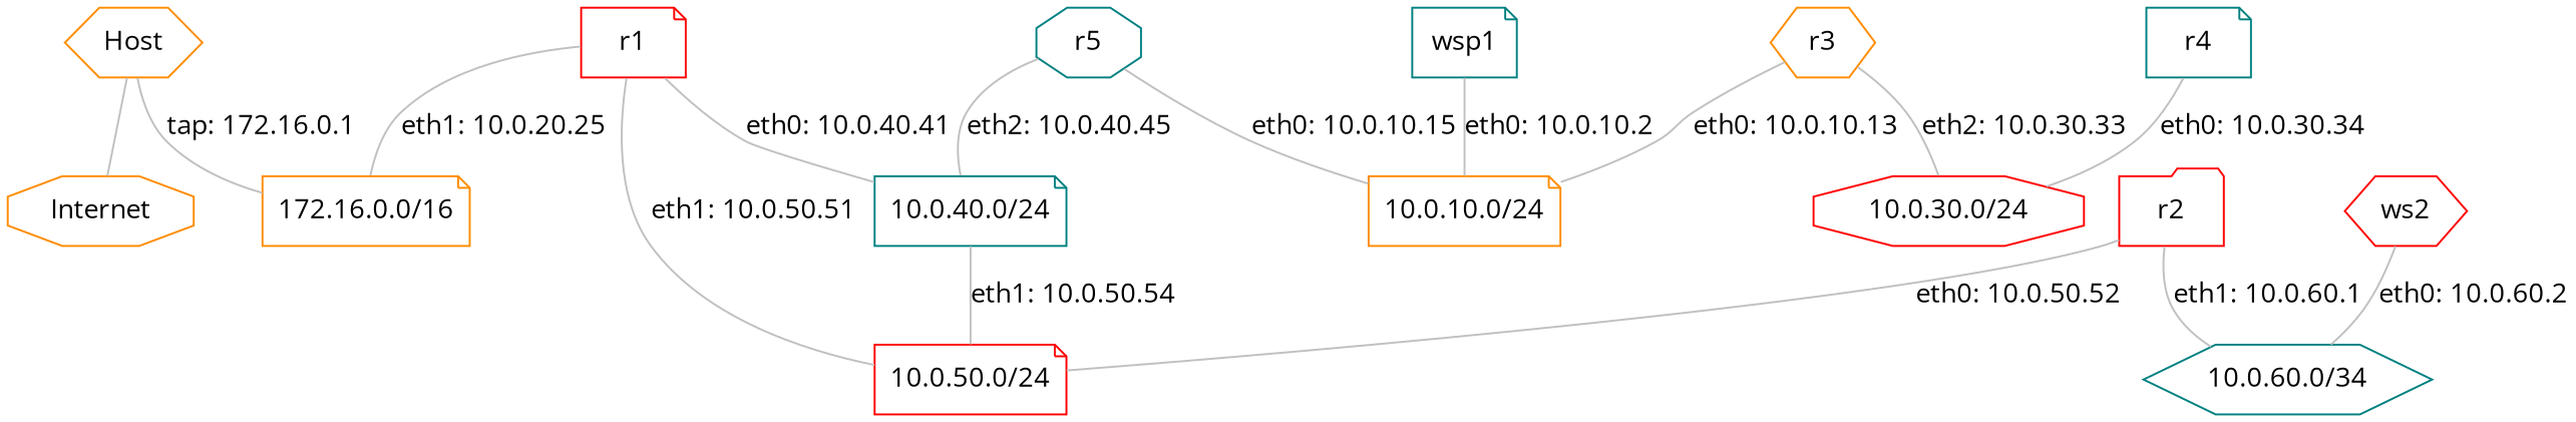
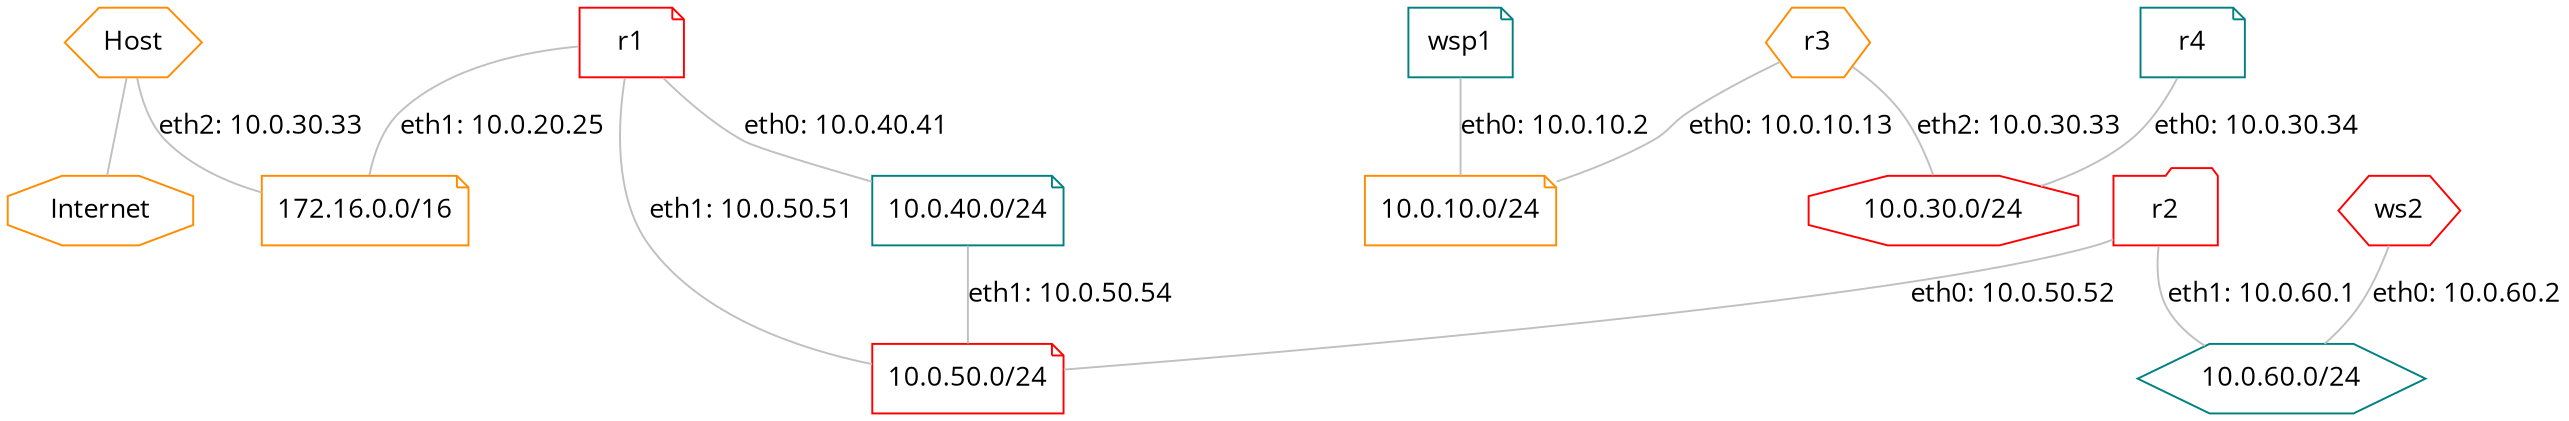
  graph {
    fontname="Open Sans"
    node [color=darkorange fontname="Open Sans" shape=note]
    edge [color=gray fontname="Open Sans"]
    Host [shape=hexagon]
    n2 [label="172.16.0.0/16"]
    n3 [label=Internet shape=octagon]
    r1 [color=red]
    n5 [color=red label="10.0.50.0/24"]
    n6 [color=teal label="10.0.40.0/24"]
    r2 [color=red shape=folder]
-   n8 [color=teal label="10.0.60.0/34" shape=hexagon]
+   n8 [color=teal label="10.0.60.0/24" shape=hexagon]
    r3 [shape=hexagon]
    n10 [color=red label="10.0.30.0/24" shape=octagon]
    n11 [label="10.0.10.0/24"]
    r4 [color=teal]
-   r5 [color=teal shape=octagon]
    ws2 [color=red shape=hexagon]
    wsp1 [color=teal]
-   Host -- n2 [label="tap: 172.16.0.1"]
+   Host -- n2 [label="eth2: 10.0.30.33"]
    Host -- n3
    r1 -- n2 [label="eth1: 10.0.20.25"]
    r1 -- n5 [label="eth1: 10.0.50.51"]
    r1 -- n6 [label="eth0: 10.0.40.41"]
    n6 -- n5 [label="eth1: 10.0.50.54"]
    r2 -- n5 [label="eth0: 10.0.50.52"]
    r2 -- n8 [label="eth1: 10.0.60.1"]
    r3 -- n10 [label="eth2: 10.0.30.33"]
    r3 -- n11 [label="eth0: 10.0.10.13"]
    r4 -- n10 [label="eth0: 10.0.30.34"]
-   r5 -- n6 [label="eth2: 10.0.40.45"]
-   r5 -- n11 [label="eth0: 10.0.10.15"]
    ws2 -- n8 [label="eth0: 10.0.60.2"]
    wsp1 -- n11 [label="eth0: 10.0.10.2"]
  }
